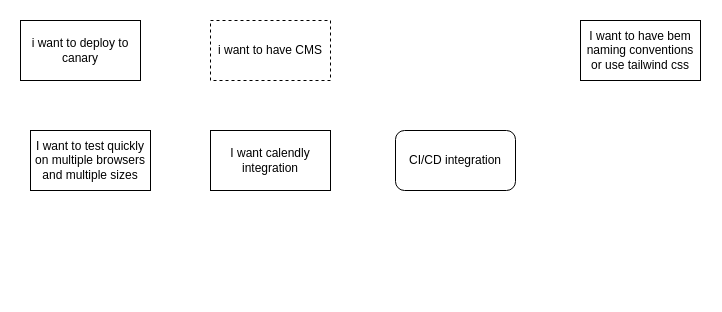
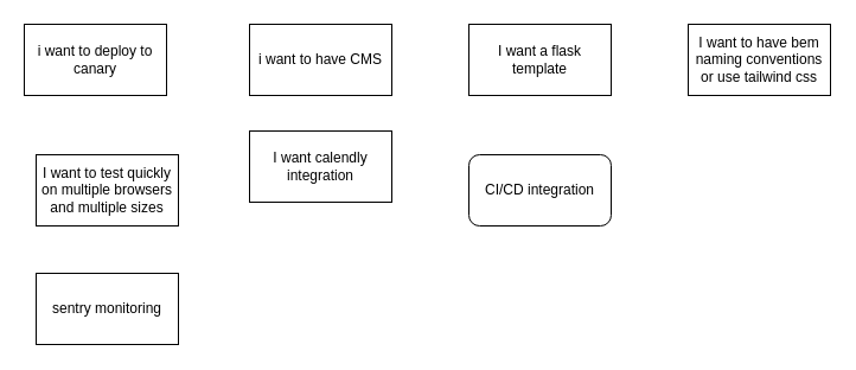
  <mxCell id="0" />
  <mxCell id="1" parent="0" />
  <mxCell id="2" value="i want to deploy to canary" style="whiteSpace=wrap;html=1;" parent="1" vertex="1"><mxGeometry x="20" y="20" width="120" height="60" as="geometry" /></mxCell>
- <mxCell id="3" value="i want to have CMS" style="whiteSpace=wrap;html=1;dashed=1;" parent="1" vertex="1"><mxGeometry x="210" y="20" width="120" height="60" as="geometry" /></mxCell>
+ <mxCell id="3" value="i want to have CMS" style="whiteSpace=wrap;html=1;" parent="1" vertex="1"><mxGeometry x="210" y="20" width="120" height="60" as="geometry" /></mxCell>
+ <mxCell id="4" value="I want a flask template" style="whiteSpace=wrap;html=1;" parent="1" vertex="1"><mxGeometry x="395" y="20" width="120" height="60" as="geometry" /></mxCell>
  <mxCell id="5" value="I want to have bem naming conventions or use tailwind css" style="whiteSpace=wrap;html=1;" parent="1" vertex="1"><mxGeometry x="580" y="20" width="120" height="60" as="geometry" /></mxCell>
  <mxCell id="6" value="I want to test quickly on multiple browsers and multiple sizes" style="whiteSpace=wrap;html=1;" parent="1" vertex="1"><mxGeometry x="30" y="130" width="120" height="60" as="geometry" /></mxCell>
- <mxCell id="7" value="I want calendly integration" style="whiteSpace=wrap;html=1;" parent="1" vertex="1"><mxGeometry x="210" y="130" width="120" height="60" as="geometry" /></mxCell>
+ <mxCell id="7" value="I want calendly integration" style="whiteSpace=wrap;html=1;" parent="1" vertex="1"><mxGeometry x="210" y="110" width="120" height="60" as="geometry" /></mxCell>
  <mxCell id="8" value="CI/CD integration" style="whiteSpace=wrap;html=1;rounded=1;" parent="1" vertex="1"><mxGeometry x="395" y="130" width="120" height="60" as="geometry" /></mxCell>
+ <mxCell id="9" value="sentry monitoring" style="whiteSpace=wrap;html=1;" vertex="1" parent="1"><mxGeometry x="30" y="230" width="120" height="60" as="geometry" /></mxCell>
